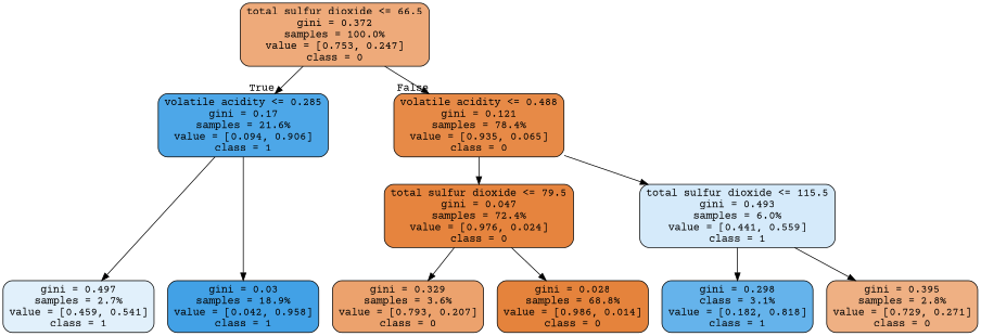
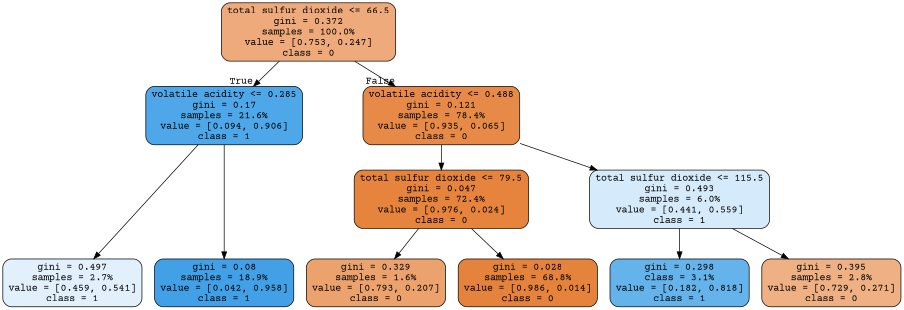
  digraph {
    fontname="Courier Prime"
    ranksep=equally
    splines=polyline
    node [color=black fontname="Courier Prime" shape=box style="filled, rounded"]
    edge [fontname="Courier Prime"]
    n1 [fillcolor="#eeaa7a" label="total sulfur dioxide <= 66.5\ngini = 0.372\nsamples = 100.0%\nvalue = [0.753, 0.247]\nclass = 0"]
    n2 [fillcolor="#4da7e8" label="volatile acidity <= 0.285\ngini = 0.17\nsamples = 21.6%\nvalue = [0.094, 0.906]\nclass = 1"]
    n3 [fillcolor="#e78a47" label="volatile acidity <= 0.488\ngini = 0.121\nsamples = 78.4%\nvalue = [0.935, 0.065]\nclass = 0"]
    n4 [fillcolor="#e6843e" label="total sulfur dioxide <= 79.5\ngini = 0.047\nsamples = 72.4%\nvalue = [0.976, 0.024]\nclass = 0"]
    n5 [fillcolor="#d5eafa" label="total sulfur dioxide <= 115.5\ngini = 0.493\nsamples = 6.0%\nvalue = [0.441, 0.559]\nclass = 1"]
    n6 [fillcolor="#e1f0fb" label="gini = 0.497\nsamples = 2.7%\nvalue = [0.459, 0.541]\nclass = 1"]
-   n7 [fillcolor="#42a1e6" label="gini = 0.03\nsamples = 18.9%\nvalue = [0.042, 0.958]\nclass = 1"]
-   n8 [fillcolor="#eca26d" label="gini = 0.329\nsamples = 3.6%\nvalue = [0.793, 0.207]\nclass = 0"]
+   n7 [fillcolor="#42a1e6" label="gini = 0.08\nsamples = 18.9%\nvalue = [0.042, 0.958]\nclass = 1"]
+   n8 [fillcolor="#eca26d" label="gini = 0.329\nsamples = 1.6%\nvalue = [0.793, 0.207]\nclass = 0"]
    n9 [fillcolor="#e5833c" label="gini = 0.028\nsamples = 68.8%\nvalue = [0.986, 0.014]\nclass = 0"]
    n10 [fillcolor="#65b3eb" label="gini = 0.298\nclass = 3.1%\nvalue = [0.182, 0.818]\nclass = 1"]
    n11 [fillcolor="#efb083" label="gini = 0.395\nsamples = 2.8%\nvalue = [0.729, 0.271]\nclass = 0"]
    subgraph sub_1 {
      rank=same
      n1
    }
    subgraph sub_2 {
      rank=same
      n2
      n3
    }
    subgraph sub_3 {
      rank=same
      n4
      n5
    }
    subgraph sub_4 {
      rank=same
      n6
      n7
      n8
      n9
      n10
      n11
    }
    n1 -> n2 [headlabel=True labelangle=45 labeldistance=2.5]
    n1 -> n3 [headlabel=False labelangle=-45 labeldistance=2.5]
    n2 -> n6
    n2 -> n7
    n3 -> n4
    n3 -> n5
    n4 -> n8
    n4 -> n9
    n5 -> n10
    n5 -> n11
  }
